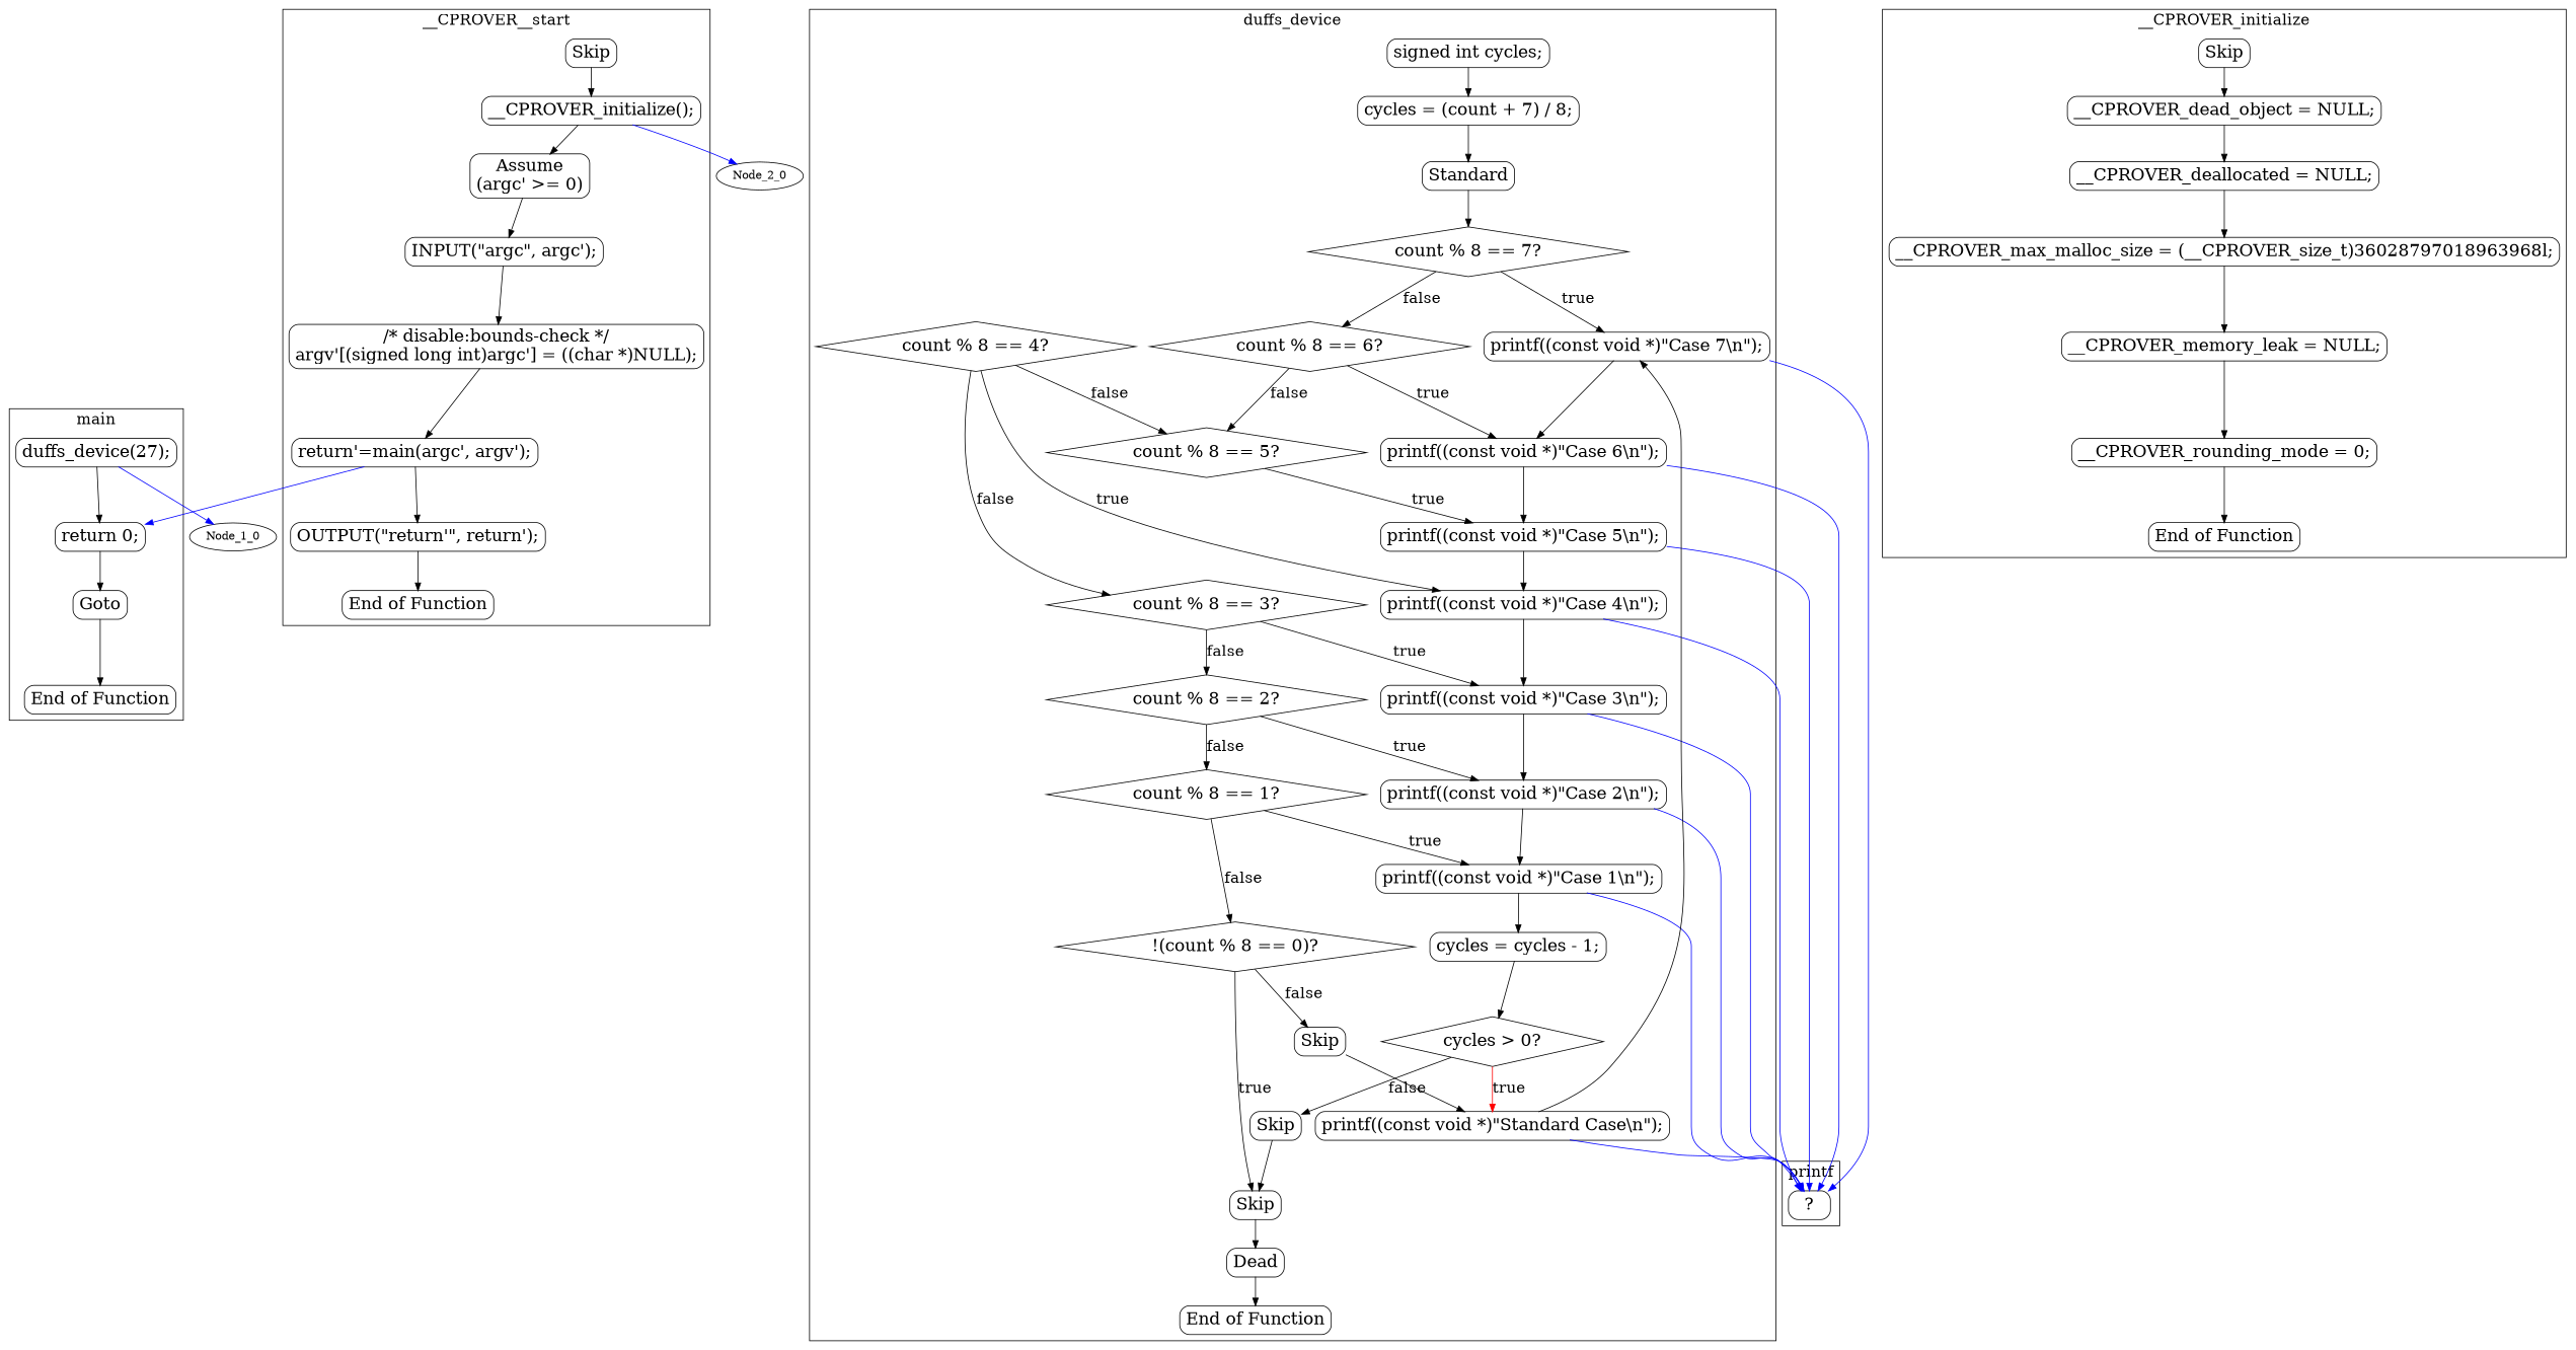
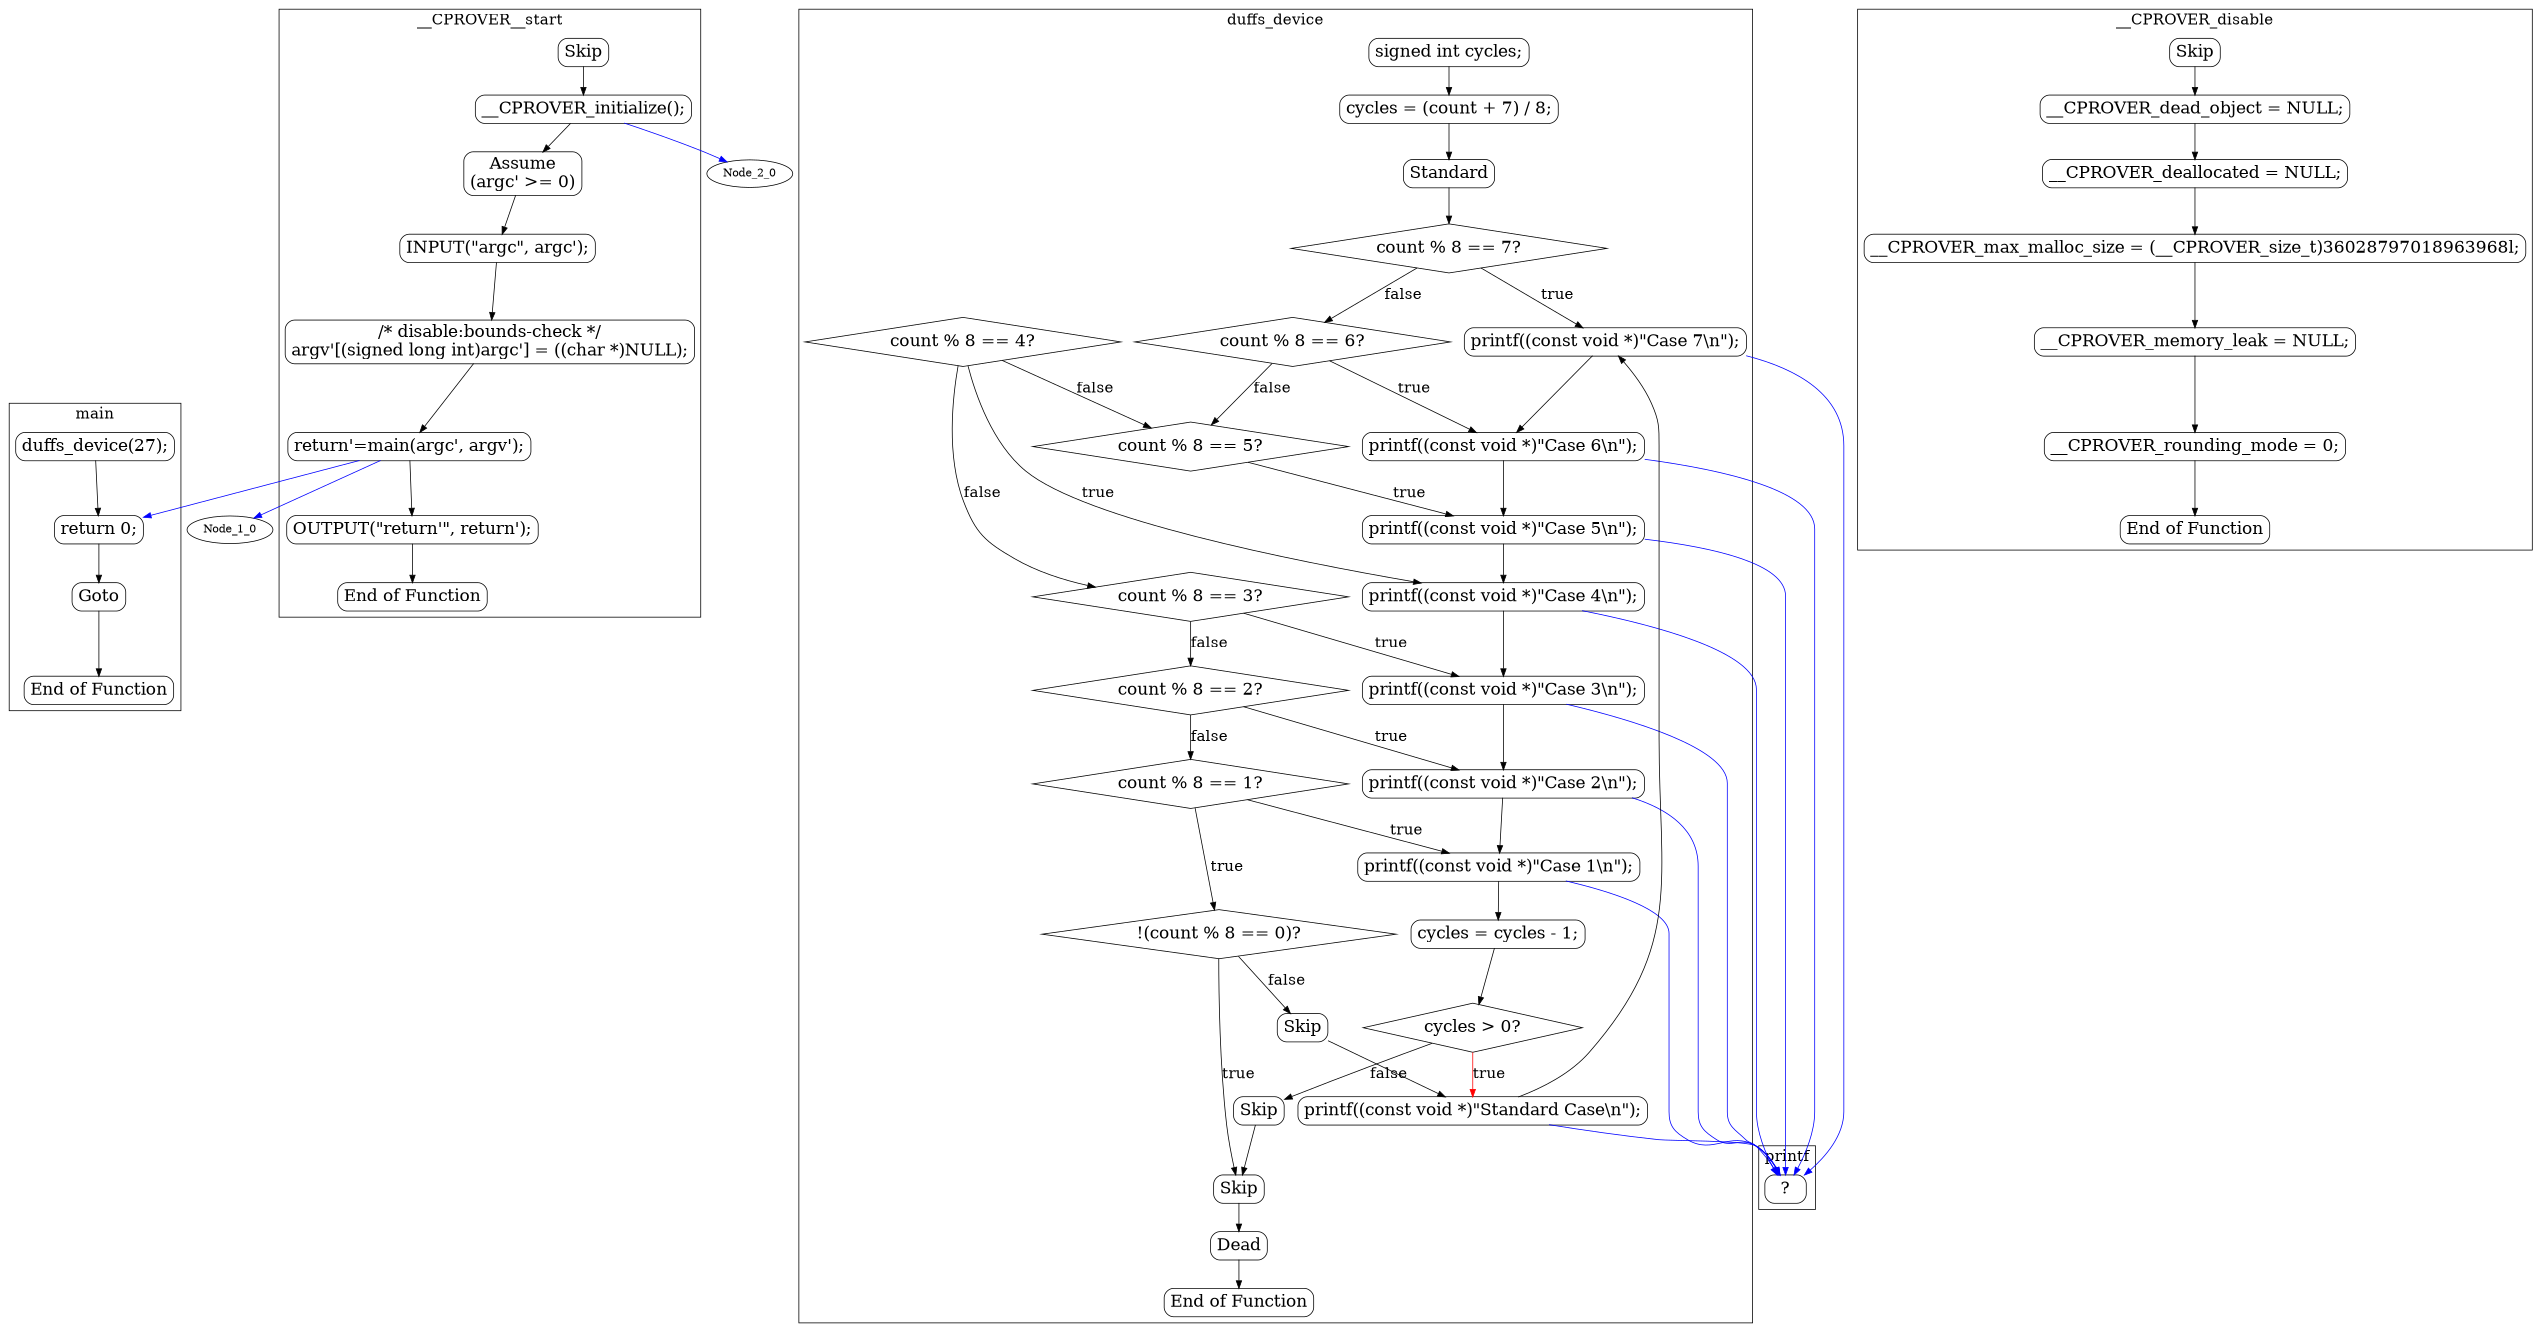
  digraph {
    color=black
    compound=true
    fontsize=20
    node [fontsize=22 shape=Mrecord]
    n1 [label="duffs_device(27);"]
    n2 [label="return 0;"]
    n3 [label=Goto]
    n4 [label="End of Function"]
    n5 [label="signed int cycles;"]
    n6 [label="cycles = (count + 7) / 8;"]
    n7 [label=Standard]
    n8 [label="count % 8 == 7?" shape=diamond]
    n9 [label="printf((const void *)\"Case 7\\n\");"]
    n10 [label="count % 8 == 6?" shape=diamond]
    n11 [label="printf((const void *)\"Case 6\\n\");"]
    n12 [label="count % 8 == 5?" shape=diamond]
    n13 [label="printf((const void *)\"Case 5\\n\");"]
    n14 [label="count % 8 == 4?" shape=diamond]
    n15 [label="printf((const void *)\"Case 4\\n\");"]
    n16 [label="count % 8 == 3?" shape=diamond]
    n17 [label="printf((const void *)\"Case 3\\n\");"]
    n18 [label="count % 8 == 2?" shape=diamond]
    n19 [label="printf((const void *)\"Case 2\\n\");"]
    n20 [label="count % 8 == 1?" shape=diamond]
    n21 [label="printf((const void *)\"Case 1\\n\");"]
    n22 [label="!(count % 8 == 0)?" shape=diamond]
    n23 [label="cycles = cycles - 1;"]
    n24 [label=Skip]
    n25 [label=Skip]
    n26 [label="cycles \> 0?" shape=diamond]
    n27 [label=Dead]
    n28 [label="printf((const void *)\"Standard Case\\n\");"]
    n29 [label=Skip]
    n30 [label="End of Function"]
    n31 [label=Skip]
    n32 [label="__CPROVER_dead_object = NULL;"]
    n33 [label="__CPROVER_deallocated = NULL;"]
    n34 [label="__CPROVER_max_malloc_size = (__CPROVER_size_t)36028797018963968l;"]
    n35 [label="__CPROVER_memory_leak = NULL;"]
    n36 [label="__CPROVER_rounding_mode = 0;"]
    n37 [label="End of Function"]
    n38 [label=Skip]
    n39 [label="__CPROVER_initialize();"]
    n40 [label="Assume\n(argc' \>= 0)"]
    n41 [label="INPUT(\"argc\", argc');"]
    n42 [label="/* disable:bounds-check */\nargv'[(signed long int)argc'] = ((char *)NULL);"]
    n43 [label="return'=main(argc', argv');"]
    n44 [label="OUTPUT(\"return'\", return');"]
    n45 [label="End of Function"]
    n46 [label="?"]
    Node_1_0 [fontsize="" shape=""]
    Node_2_0 [fontsize="" shape=""]
    subgraph cluster_1 {
      label=main
      n1
      n2
      n3
      n4
    }
    subgraph cluster_2 {
      label=duffs_device
      n5
      n6
      n7
      n8
      n9
      n10
      n11
      n12
      n13
      n14
      n15
      n16
      n17
      n18
      n19
      n20
      n21
      n22
      n23
      n24
      n25
      n26
      n27
      n28
      n29
      n30
    }
    subgraph cluster_3 {
-     label=__CPROVER_initialize
+     label=__CPROVER_disable
      n31
      n32
      n33
      n34
      n35
      n36
      n37
    }
    subgraph cluster_4 {
      label=__CPROVER__start
      n38
      n39
      n40
      n41
      n42
      n43
      n44
      n45
    }
    subgraph cluster_5 {
      label=printf
      rank=sink
      n46
    }
    n1 -> n2
-   n1 -> Node_1_0 [color=blue]
+   n43 -> Node_1_0 [color=blue]
    n2 -> n3
    n3 -> n4
    n5 -> n6
    n6 -> n7
    n7 -> n8
    n8 -> n9 [fontsize=20 label=true]
    n8 -> n10 [fontsize=20 label=false]
    n9 -> n11
    n9 -> n46 [color=blue]
    n10 -> n11 [fontsize=20 label=true]
    n10 -> n12 [fontsize=20 label=false]
    n11 -> n13
    n11 -> n46 [color=blue]
    n12 -> n13 [fontsize=20 label=true]
    n13 -> n15
    n13 -> n46 [color=blue]
    n14 -> n12 [fontsize=20 label=false]
    n14 -> n15 [fontsize=20 label=true]
    n14 -> n16 [fontsize=20 label=false]
    n15 -> n17
    n15 -> n46 [color=blue]
    n16 -> n17 [fontsize=20 label=true]
    n16 -> n18 [fontsize=20 label=false]
    n17 -> n19
    n17 -> n46 [color=blue]
    n18 -> n19 [fontsize=20 label=true]
    n18 -> n20 [fontsize=20 label=false]
    n19 -> n21
    n19 -> n46 [color=blue]
    n20 -> n21 [fontsize=20 label=true]
-   n20 -> n22 [fontsize=20 label=false]
+   n20 -> n22 [fontsize=20 label=true]
    n21 -> n23
    n21 -> n46 [color=blue]
    n22 -> n24 [fontsize=20 label=true]
    n22 -> n25 [fontsize=20 label=false]
    n23 -> n26
    n24 -> n27
    n25 -> n28
    n26 -> n28 [color=red fontsize=20 label=true]
    n26 -> n29 [fontsize=20 label=false]
    n27 -> n30
    n28 -> n9
    n28 -> n46 [color=blue]
    n29 -> n24
    n31 -> n32
    n32 -> n33
    n33 -> n34
    n34 -> n35
    n35 -> n36
    n36 -> n37
    n38 -> n39
    n39 -> n40
    n39 -> Node_2_0 [color=blue]
    n40 -> n41
    n41 -> n42
    n42 -> n43
    n43 -> n2 [color=blue]
    n43 -> n44
    n44 -> n45
  }
